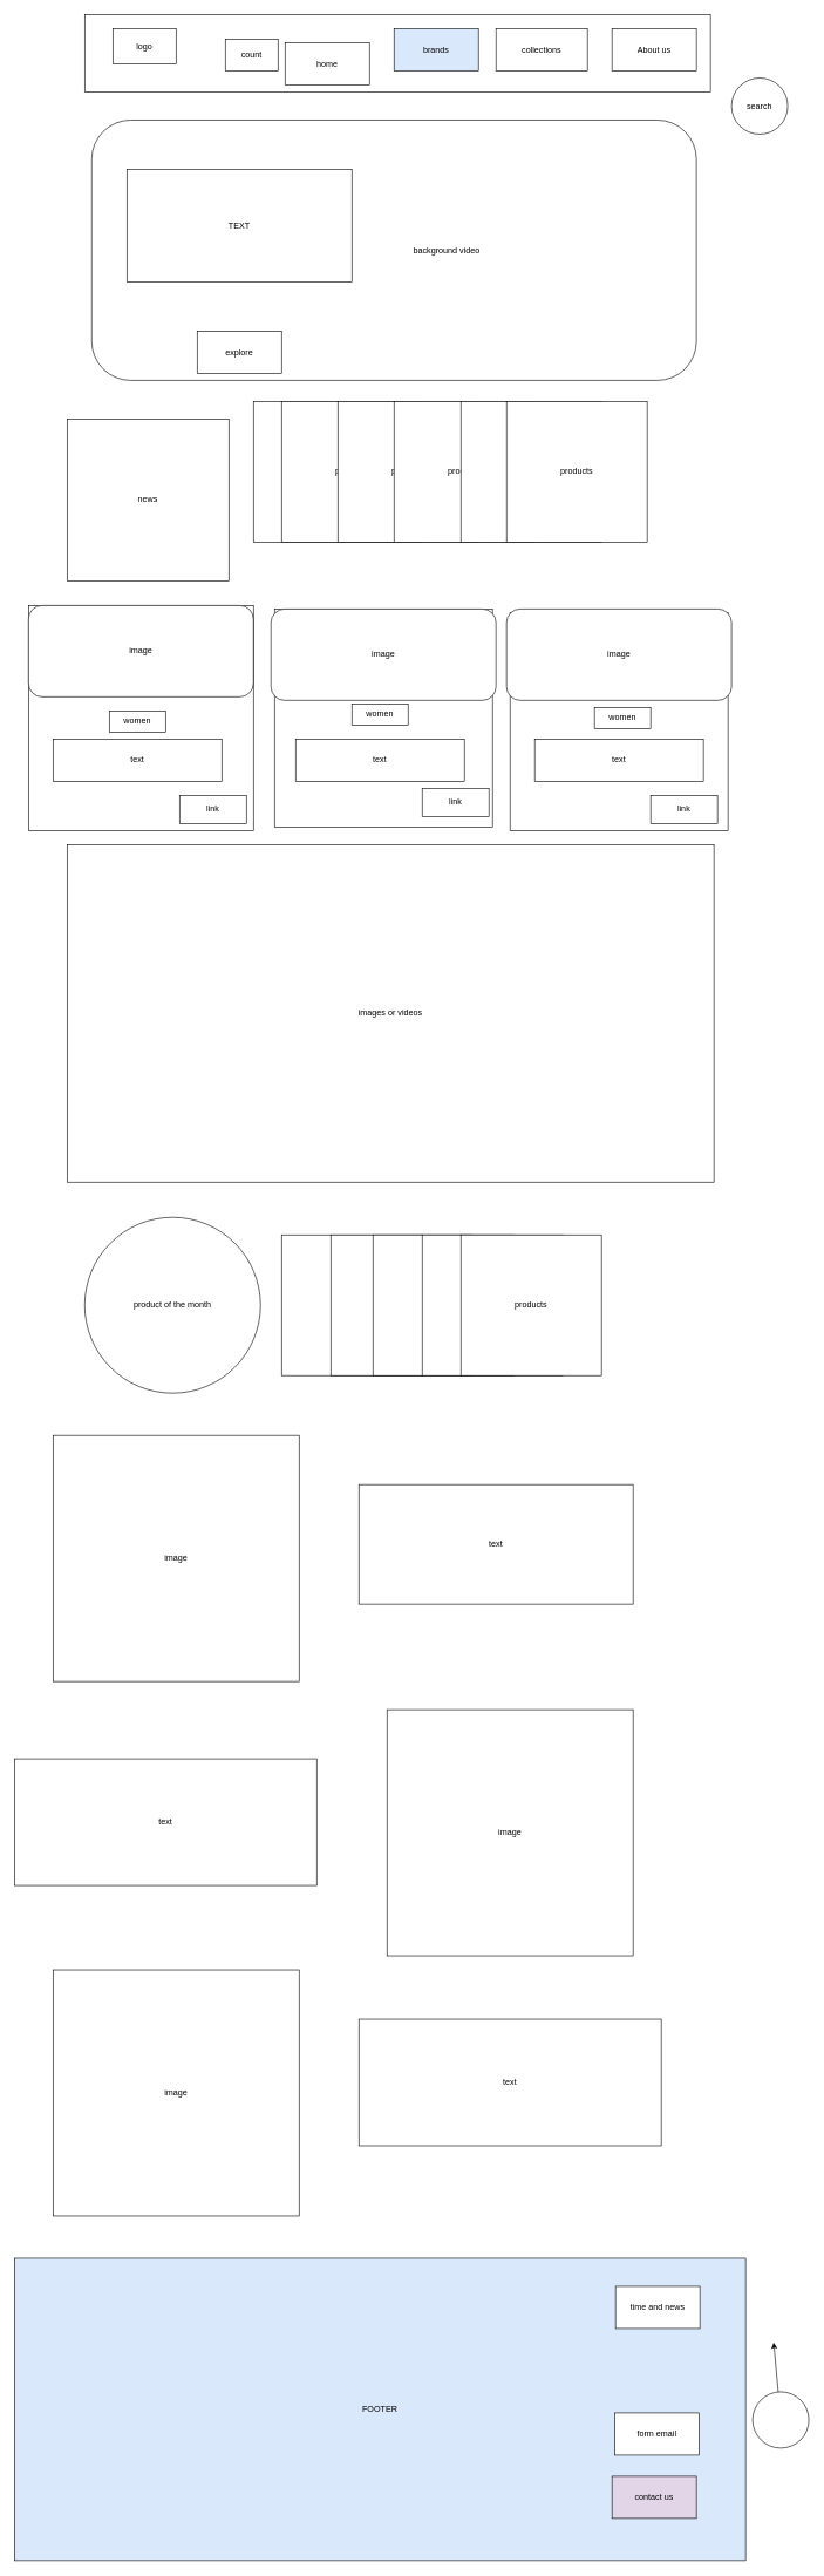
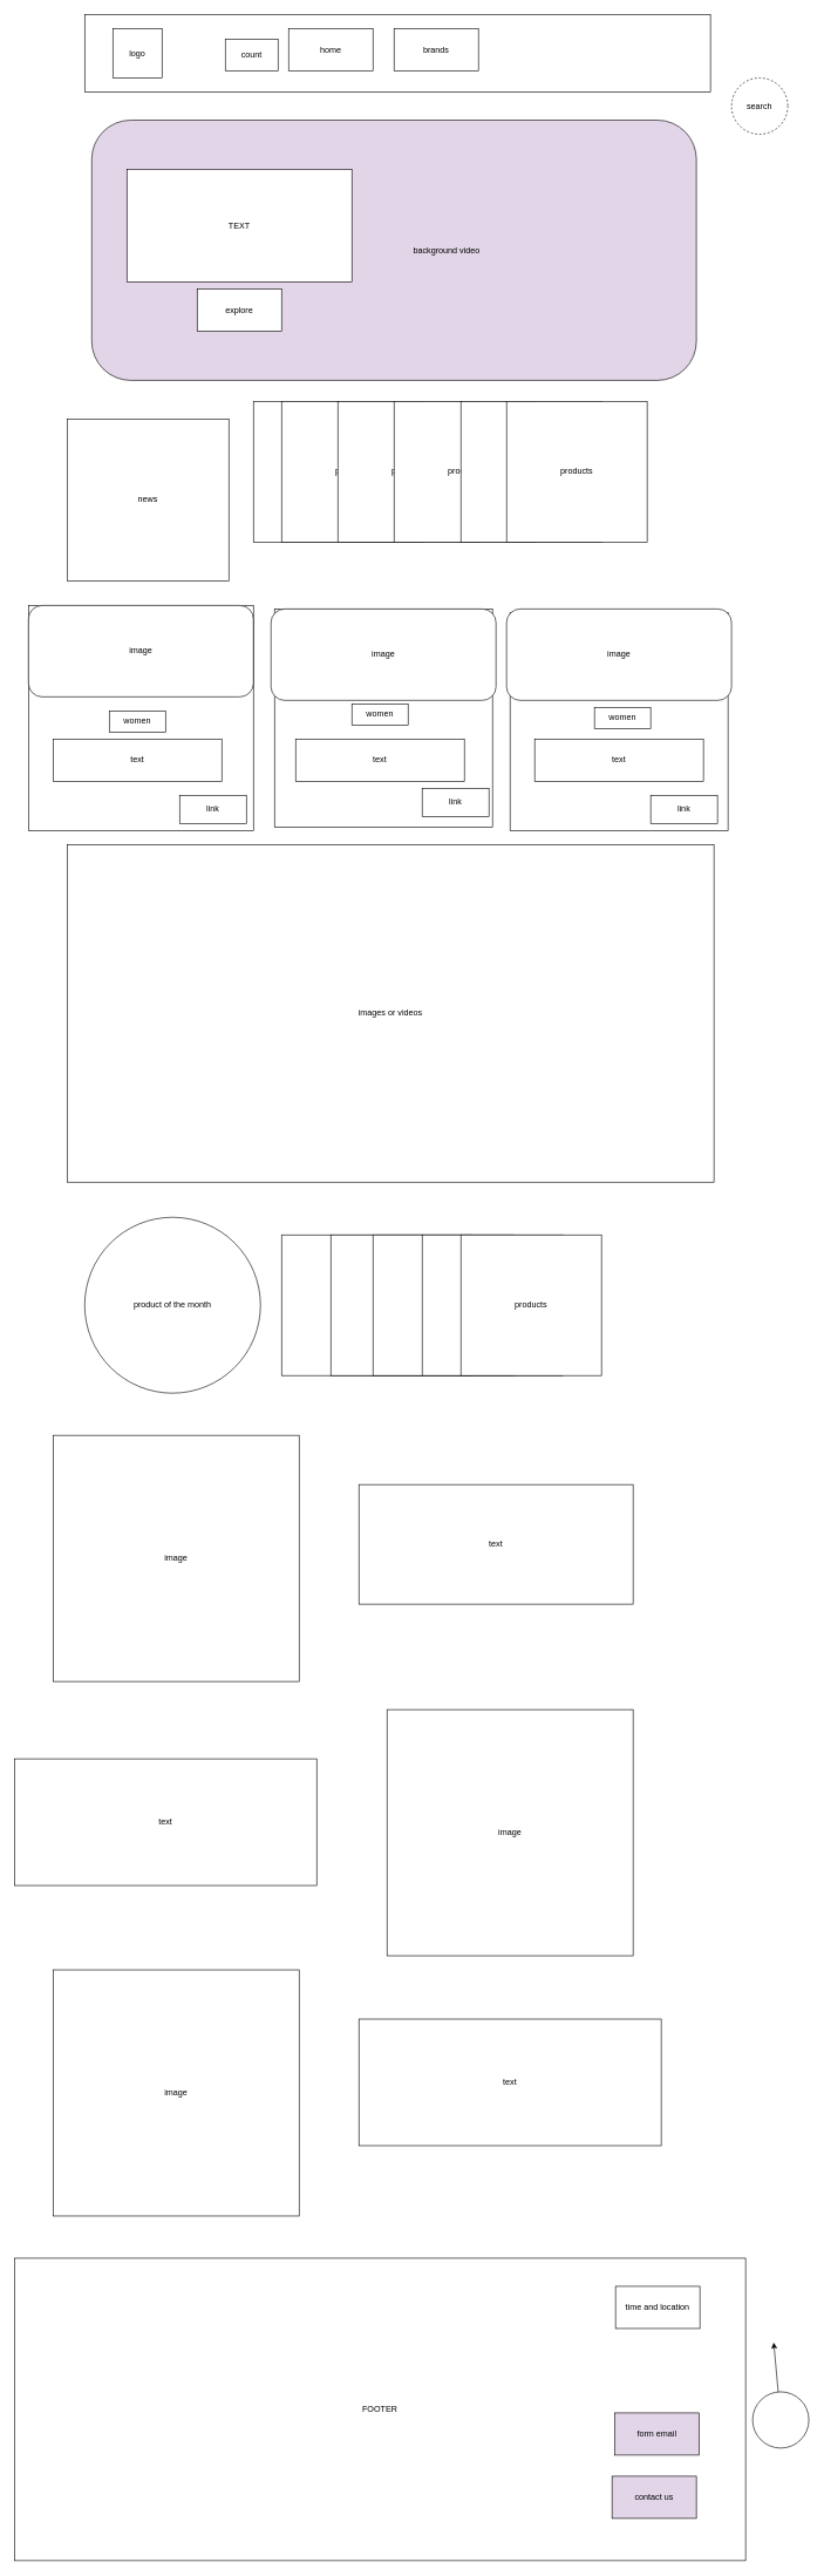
  <mxCell id="0" />
  <mxCell id="1" parent="0" />
  <mxCell id="2" value="" style="rounded=0;whiteSpace=wrap;html=1;" vertex="1" parent="1"><mxGeometry x="120" y="20" width="890" height="110" as="geometry" /></mxCell>
- <mxCell id="3" value="&amp;nbsp; &amp;nbsp; &amp;nbsp; &amp;nbsp; &amp;nbsp; &amp;nbsp; &amp;nbsp; &amp;nbsp; &amp;nbsp; &amp;nbsp; &amp;nbsp; &amp;nbsp; &amp;nbsp; &amp;nbsp; &amp;nbsp; &amp;nbsp; &amp;nbsp; &amp;nbsp; &amp;nbsp; &amp;nbsp; &amp;nbsp; &amp;nbsp; &amp;nbsp;background video" style="rounded=1;whiteSpace=wrap;html=1;" vertex="1" parent="1"><mxGeometry x="130" y="170" width="860" height="370" as="geometry" /></mxCell>
- <mxCell id="4" value="logo" style="whiteSpace=wrap;html=1;aspect=fixed;" vertex="1" parent="1"><mxGeometry x="160" y="40" width="90" height="50" as="geometry" /></mxCell>
- <mxCell id="5" value="home" style="rounded=0;whiteSpace=wrap;html=1;" vertex="1" parent="1"><mxGeometry x="405" y="60" width="120" height="60" as="geometry" /></mxCell>
- <mxCell id="6" value="brands" style="rounded=0;whiteSpace=wrap;html=1;fillColor=#dae8fc;" vertex="1" parent="1"><mxGeometry x="560" y="40" width="120" height="60" as="geometry" /></mxCell>
- <mxCell id="7" value="collections" style="rounded=0;whiteSpace=wrap;html=1;" vertex="1" parent="1"><mxGeometry x="705" y="40" width="130" height="60" as="geometry" /></mxCell>
+ <mxCell id="3" value="&amp;nbsp; &amp;nbsp; &amp;nbsp; &amp;nbsp; &amp;nbsp; &amp;nbsp; &amp;nbsp; &amp;nbsp; &amp;nbsp; &amp;nbsp; &amp;nbsp; &amp;nbsp; &amp;nbsp; &amp;nbsp; &amp;nbsp; &amp;nbsp; &amp;nbsp; &amp;nbsp; &amp;nbsp; &amp;nbsp; &amp;nbsp; &amp;nbsp; &amp;nbsp;background video" style="rounded=1;whiteSpace=wrap;html=1;fillColor=#e1d5e7;" vertex="1" parent="1"><mxGeometry x="130" y="170" width="860" height="370" as="geometry" /></mxCell>
+ <mxCell id="4" value="logo" style="whiteSpace=wrap;html=1;aspect=fixed;" vertex="1" parent="1"><mxGeometry y="40" width="70" height="70" as="geometry" x="160" /></mxCell>
+ <mxCell id="5" value="home" style="rounded=0;whiteSpace=wrap;html=1;" vertex="1" parent="1"><mxGeometry x="410" y="40" width="120" height="60" as="geometry" /></mxCell>
+ <mxCell id="6" value="brands" style="rounded=0;whiteSpace=wrap;html=1;" vertex="1" parent="1"><mxGeometry x="560" y="40" width="120" height="60" as="geometry" /></mxCell>
  <mxCell id="8" value="TEXT" style="rounded=0;whiteSpace=wrap;html=1;" vertex="1" parent="1"><mxGeometry x="180" y="240" width="320" height="160" as="geometry" /></mxCell>
  <mxCell id="9" value="images or videos" style="rounded=0;whiteSpace=wrap;html=1;" vertex="1" parent="1"><mxGeometry x="95" y="1200" width="920" height="480" as="geometry" /></mxCell>
  <mxCell id="10" value="product of the month" style="ellipse;whiteSpace=wrap;html=1;aspect=fixed;" vertex="1" parent="1"><mxGeometry x="120" y="1730" width="250" height="250" as="geometry" /></mxCell>
  <mxCell id="11" value="" style="whiteSpace=wrap;html=1;aspect=fixed;" vertex="1" parent="1"><mxGeometry x="400" y="1755" width="200" height="200" as="geometry" /></mxCell>
  <mxCell id="12" value="" style="whiteSpace=wrap;html=1;aspect=fixed;" vertex="1" parent="1"><mxGeometry x="470" y="1755" width="200" height="200" as="geometry" /></mxCell>
  <mxCell id="13" value="" style="whiteSpace=wrap;html=1;aspect=fixed;" vertex="1" parent="1"><mxGeometry x="530" y="1755" width="200" height="200" as="geometry" /></mxCell>
  <mxCell id="14" value="" style="whiteSpace=wrap;html=1;aspect=fixed;" vertex="1" parent="1"><mxGeometry x="600" y="1755" width="200" height="200" as="geometry" /></mxCell>
  <mxCell id="15" value="products" style="whiteSpace=wrap;html=1;aspect=fixed;" vertex="1" parent="1"><mxGeometry x="655" y="1755" width="200" height="200" as="geometry" /></mxCell>
  <mxCell id="16" value="image" style="whiteSpace=wrap;html=1;aspect=fixed;" vertex="1" parent="1"><mxGeometry x="75" y="2040" width="350" height="350" as="geometry" /></mxCell>
  <mxCell id="17" value="image" style="whiteSpace=wrap;html=1;aspect=fixed;" vertex="1" parent="1"><mxGeometry x="550" y="2430" width="350" height="350" as="geometry" /></mxCell>
  <mxCell id="18" value="image" style="whiteSpace=wrap;html=1;aspect=fixed;" vertex="1" parent="1"><mxGeometry x="75" y="2800" width="350" height="350" as="geometry" /></mxCell>
- <mxCell id="19" value="FOOTER" style="rounded=0;whiteSpace=wrap;html=1;fillColor=#dae8fc;" vertex="1" parent="1"><mxGeometry x="20" y="3210" width="1040" height="430" as="geometry" /></mxCell>
- <mxCell id="20" value="About us" style="rounded=0;whiteSpace=wrap;html=1;" vertex="1" parent="1"><mxGeometry x="870" y="40" width="120" height="60" as="geometry" /></mxCell>
+ <mxCell id="19" value="FOOTER" style="rounded=0;whiteSpace=wrap;html=1;" vertex="1" parent="1"><mxGeometry x="20" y="3210" width="1040" height="430" as="geometry" /></mxCell>
  <mxCell id="21" value="text" style="rounded=0;whiteSpace=wrap;html=1;" vertex="1" parent="1"><mxGeometry x="510" y="2110" width="390" height="170" as="geometry" /></mxCell>
  <mxCell id="22" value="text" style="rounded=0;whiteSpace=wrap;html=1;" vertex="1" parent="1"><mxGeometry x="20" y="2500" width="430" height="180" as="geometry" /></mxCell>
  <mxCell id="23" value="text" style="rounded=0;whiteSpace=wrap;html=1;" vertex="1" parent="1"><mxGeometry x="510" y="2870" width="430" height="180" as="geometry" /></mxCell>
  <mxCell id="24" value="count" style="rounded=0;whiteSpace=wrap;html=1;" vertex="1" parent="1"><mxGeometry x="320" y="55" width="75" height="45" as="geometry" /></mxCell>
- <mxCell id="25" value="time and news" style="rounded=0;whiteSpace=wrap;html=1;" vertex="1" parent="1"><mxGeometry x="875" y="3250" width="120" height="60" as="geometry" /></mxCell>
+ <mxCell id="25" value="time and location" style="rounded=0;whiteSpace=wrap;html=1;" vertex="1" parent="1"><mxGeometry x="875" y="3250" width="120" height="60" as="geometry" /></mxCell>
  <mxCell id="26" value="news" style="whiteSpace=wrap;html=1;aspect=fixed;" vertex="1" parent="1"><mxGeometry x="95" y="595" width="230" height="230" as="geometry" /></mxCell>
  <mxCell id="27" value="products" style="whiteSpace=wrap;html=1;aspect=fixed;" vertex="1" parent="1"><mxGeometry x="360" y="570" width="200" height="200" as="geometry" /></mxCell>
  <mxCell id="28" value="products" style="whiteSpace=wrap;html=1;aspect=fixed;" vertex="1" parent="1"><mxGeometry x="400" y="570" width="200" height="200" as="geometry" /></mxCell>
  <mxCell id="29" value="products" style="whiteSpace=wrap;html=1;aspect=fixed;" vertex="1" parent="1"><mxGeometry x="480" y="570" width="200" height="200" as="geometry" /></mxCell>
  <mxCell id="30" value="products" style="whiteSpace=wrap;html=1;aspect=fixed;" vertex="1" parent="1"><mxGeometry x="560" y="570" width="200" height="200" as="geometry" /></mxCell>
  <mxCell id="31" value="products" style="whiteSpace=wrap;html=1;aspect=fixed;" vertex="1" parent="1"><mxGeometry x="655" y="570" width="200" height="200" as="geometry" /></mxCell>
  <mxCell id="32" value="products" style="whiteSpace=wrap;html=1;aspect=fixed;" vertex="1" parent="1"><mxGeometry x="720" y="570" width="200" height="200" as="geometry" /></mxCell>
  <mxCell id="33" value="" style="ellipse;whiteSpace=wrap;html=1;aspect=fixed;" vertex="1" parent="1"><mxGeometry x="1070" y="3400" width="80" height="80" as="geometry" /></mxCell>
  <mxCell id="34" value="" style="endArrow=classic;html=1;rounded=0;" edge="1" parent="1" source="33"><mxGeometry width="50" height="50" relative="1" as="geometry"><mxPoint x="670" y="3350" as="sourcePoint" /><mxPoint x="1100" y="3330" as="targetPoint" /></mxGeometry></mxCell>
- <mxCell id="35" value="explore" style="rounded=0;whiteSpace=wrap;html=1;" vertex="1" parent="1"><mxGeometry x="280" y="470" width="120" height="60" as="geometry" /></mxCell>
+ <mxCell id="35" value="explore" style="rounded=0;whiteSpace=wrap;html=1;" vertex="1" parent="1"><mxGeometry x="280" y="410" width="120" height="60" as="geometry" /></mxCell>
  <mxCell id="36" value="" style="whiteSpace=wrap;html=1;aspect=fixed;" vertex="1" parent="1"><mxGeometry x="40" y="860" width="320" height="320" as="geometry" /></mxCell>
  <mxCell id="37" value="" style="whiteSpace=wrap;html=1;aspect=fixed;" vertex="1" parent="1"><mxGeometry x="390" y="865" width="310" height="310" as="geometry" /></mxCell>
  <mxCell id="38" value="" style="whiteSpace=wrap;html=1;aspect=fixed;" vertex="1" parent="1"><mxGeometry x="725" y="870" width="310" height="310" as="geometry" /></mxCell>
  <mxCell id="39" value="women" style="rounded=0;whiteSpace=wrap;html=1;" vertex="1" parent="1"><mxGeometry x="155" y="1010" width="80" height="30" as="geometry" /></mxCell>
  <mxCell id="40" value="text" style="rounded=0;whiteSpace=wrap;html=1;" vertex="1" parent="1"><mxGeometry x="75" y="1050" width="240" height="60" as="geometry" /></mxCell>
  <mxCell id="41" value="image" style="rounded=1;whiteSpace=wrap;html=1;" vertex="1" parent="1"><mxGeometry x="40" y="860" width="320" height="130" as="geometry" /></mxCell>
  <mxCell id="42" value="women" style="rounded=0;whiteSpace=wrap;html=1;" vertex="1" parent="1"><mxGeometry x="500" y="1000" width="80" height="30" as="geometry" /></mxCell>
  <mxCell id="43" value="women" style="rounded=0;whiteSpace=wrap;html=1;" vertex="1" parent="1"><mxGeometry x="845" y="1005" width="80" height="30" as="geometry" /></mxCell>
  <mxCell id="44" value="image" style="rounded=1;whiteSpace=wrap;html=1;" vertex="1" parent="1"><mxGeometry x="385" y="865" width="320" height="130" as="geometry" /></mxCell>
  <mxCell id="45" value="image" style="rounded=1;whiteSpace=wrap;html=1;" vertex="1" parent="1"><mxGeometry x="720" y="865" width="320" height="130" as="geometry" /></mxCell>
  <mxCell id="46" value="text" style="rounded=0;whiteSpace=wrap;html=1;" vertex="1" parent="1"><mxGeometry x="420" y="1050" width="240" height="60" as="geometry" /></mxCell>
  <mxCell id="47" value="text" style="rounded=0;whiteSpace=wrap;html=1;" vertex="1" parent="1"><mxGeometry x="760" y="1050" width="240" height="60" as="geometry" /></mxCell>
  <mxCell id="48" value="link" style="rounded=0;whiteSpace=wrap;html=1;" vertex="1" parent="1"><mxGeometry x="255" y="1130" width="95" height="40" as="geometry" /></mxCell>
  <mxCell id="49" value="link" style="rounded=0;whiteSpace=wrap;html=1;" vertex="1" parent="1"><mxGeometry x="600" y="1120" width="95" height="40" as="geometry" /></mxCell>
  <mxCell id="50" value="link" style="rounded=0;whiteSpace=wrap;html=1;" vertex="1" parent="1"><mxGeometry x="925" y="1130" width="95" height="40" as="geometry" /></mxCell>
- <mxCell id="51" value="search" style="ellipse;whiteSpace=wrap;html=1;aspect=fixed;" vertex="1" parent="1"><mxGeometry x="1040" y="110" width="80" height="80" as="geometry" /></mxCell>
- <mxCell id="52" value="form email" style="rounded=0;whiteSpace=wrap;html=1;" vertex="1" parent="1"><mxGeometry x="874" y="3430" width="120" height="60" as="geometry" /></mxCell>
+ <mxCell id="51" value="search" style="ellipse;whiteSpace=wrap;html=1;aspect=fixed;dashed=1;" vertex="1" parent="1"><mxGeometry x="1040" y="110" width="80" height="80" as="geometry" /></mxCell>
+ <mxCell id="52" value="form email" style="rounded=0;whiteSpace=wrap;html=1;fillColor=#e1d5e7;" vertex="1" parent="1"><mxGeometry x="874" y="3430" width="120" height="60" as="geometry" /></mxCell>
  <mxCell id="53" value="contact us" style="rounded=0;whiteSpace=wrap;html=1;fillColor=#e1d5e7;" vertex="1" parent="1"><mxGeometry x="870" y="3520" width="120" height="60" as="geometry" /></mxCell>
